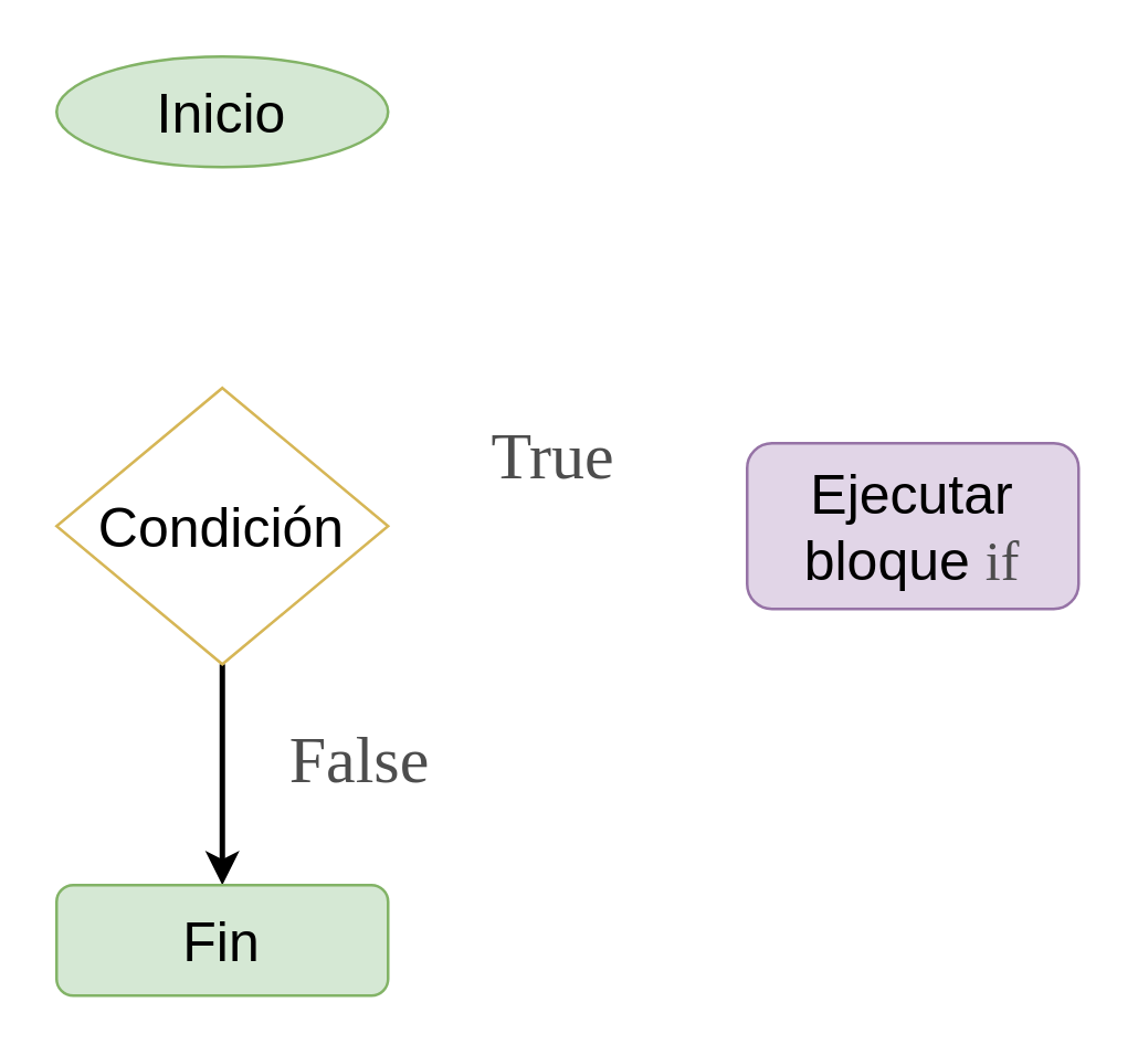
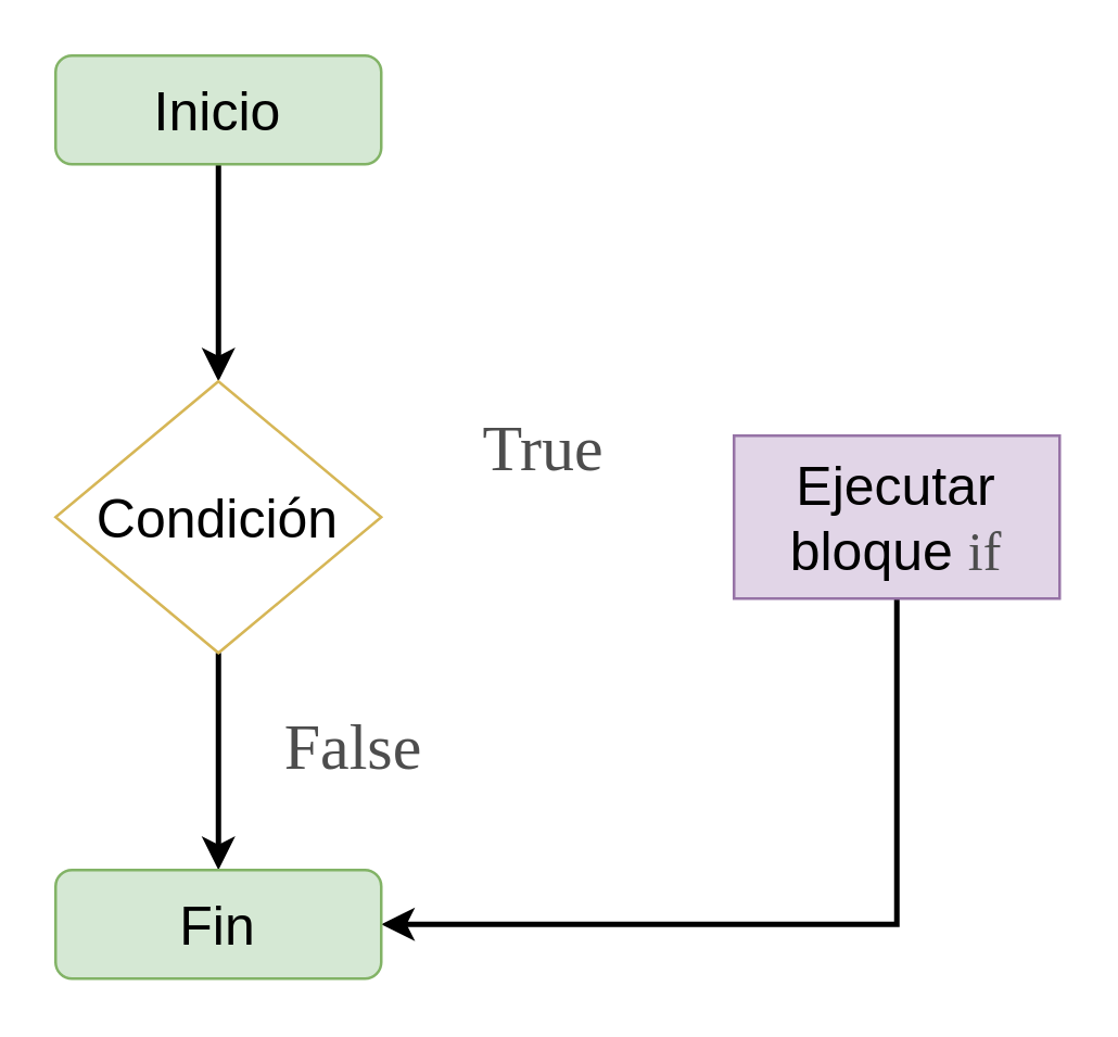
  <mxCell id="0" />
  <mxCell id="1" parent="0" />
- <mxCell id="3" value="&lt;font face=&quot;Helvetica&quot; color=&quot;#000000&quot;&gt;Inicio&lt;/font&gt;" style="ellipse;whiteSpace=wrap;html=1;fontFamily=Cascadia Code;fontSource=https%3A%2F%2Ffonts.googleapis.com%2Fcss%3Ffamily%3DCascadia%2BCode;fontSize=20;fillColor=#d5e8d4;strokeColor=#82b366;" vertex="1" parent="1"><mxGeometry x="20" y="20" width="120" height="40" as="geometry" /></mxCell>
+ <mxCell id="2" value="" style="edgeStyle=orthogonalEdgeStyle;rounded=0;orthogonalLoop=1;jettySize=auto;html=1;fontFamily=Helvetica;fontSize=20;fontColor=#000000;strokeWidth=2;" edge="1" parent="1" source="3" target="5"><mxGeometry relative="1" as="geometry" /></mxCell>
+ <mxCell id="3" value="&lt;font face=&quot;Helvetica&quot; color=&quot;#000000&quot;&gt;Inicio&lt;/font&gt;" style="rounded=1;whiteSpace=wrap;html=1;fontFamily=Cascadia Code;fontSource=https%3A%2F%2Ffonts.googleapis.com%2Fcss%3Ffamily%3DCascadia%2BCode;fontSize=20;fillColor=#d5e8d4;strokeColor=#82b366;" vertex="1" parent="1"><mxGeometry x="20" y="20" width="120" height="40" as="geometry" /></mxCell>
  <mxCell id="4" style="edgeStyle=orthogonalEdgeStyle;rounded=0;orthogonalLoop=1;jettySize=auto;html=1;exitX=0.5;exitY=1;exitDx=0;exitDy=0;fontFamily=Cascadia Code;fontSource=https%3A%2F%2Ffonts.googleapis.com%2Fcss%3Ffamily%3DCascadia%2BCode;fontSize=20;fontColor=#4D4D4D;strokeWidth=2;" edge="1" parent="1" source="5"><mxGeometry relative="1" as="geometry"><mxPoint x="80" y="320" as="targetPoint" /></mxGeometry></mxCell>
  <mxCell id="5" value="&lt;font face=&quot;Helvetica&quot; color=&quot;#000000&quot;&gt;Condición&lt;/font&gt;" style="rhombus;whiteSpace=wrap;html=1;fontFamily=Cascadia Code;fontSource=https%3A%2F%2Ffonts.googleapis.com%2Fcss%3Ffamily%3DCascadia%2BCode;fontSize=20;fillColor=#ffffff;strokeColor=#d6b656;" vertex="1" parent="1"><mxGeometry x="20" y="140" width="120" height="100" as="geometry" /></mxCell>
- <mxCell id="7" value="Ejecutar bloque &lt;font face=&quot;Cascadia Code&quot; data-font-src=&quot;https://fonts.googleapis.com/css?family=Cascadia+Code&quot; color=&quot;#4d4d4d&quot;&gt;if&lt;/font&gt;" style="whiteSpace=wrap;html=1;fontFamily=Helvetica;fontSize=20;fillColor=#e1d5e7;strokeColor=#9673a6;rounded=1;" vertex="1" parent="1"><mxGeometry x="270" y="160" width="120" height="60" as="geometry" /></mxCell>
+ <mxCell id="6" style="edgeStyle=orthogonalEdgeStyle;rounded=0;orthogonalLoop=1;jettySize=auto;html=1;exitX=0.5;exitY=1;exitDx=0;exitDy=0;entryX=1;entryY=0.5;entryDx=0;entryDy=0;fontFamily=Cascadia Code;fontSource=https%3A%2F%2Ffonts.googleapis.com%2Fcss%3Ffamily%3DCascadia%2BCode;fontSize=20;fontColor=#4D4D4D;endArrow=classic;endFill=1;strokeWidth=2;" edge="1" parent="1" source="7" target="9"><mxGeometry relative="1" as="geometry" /></mxCell>
+ <mxCell id="7" value="Ejecutar bloque &lt;font face=&quot;Cascadia Code&quot; data-font-src=&quot;https://fonts.googleapis.com/css?family=Cascadia+Code&quot; color=&quot;#4d4d4d&quot;&gt;if&lt;/font&gt;" style="rounded=0;whiteSpace=wrap;html=1;fontFamily=Helvetica;fontSize=20;fillColor=#e1d5e7;strokeColor=#9673a6;" vertex="1" parent="1"><mxGeometry x="270" y="160" width="120" height="60" as="geometry" /></mxCell>
  <mxCell id="8" value="&lt;font style=&quot;font-size: 24px&quot;&gt;True&lt;/font&gt;" style="text;html=1;strokeColor=none;fillColor=none;align=center;verticalAlign=middle;whiteSpace=wrap;rounded=0;fontFamily=Cascadia Code;fontSource=https%3A%2F%2Ffonts.googleapis.com%2Fcss%3Ffamily%3DCascadia%2BCode;fontSize=20;fontColor=#4D4D4D;" vertex="1" parent="1"><mxGeometry x="170" y="150" width="60" height="30" as="geometry" /></mxCell>
  <mxCell id="9" value="&lt;font face=&quot;Helvetica&quot; color=&quot;#000000&quot;&gt;Fin&lt;/font&gt;" style="rounded=1;whiteSpace=wrap;html=1;fontFamily=Cascadia Code;fontSource=https%3A%2F%2Ffonts.googleapis.com%2Fcss%3Ffamily%3DCascadia%2BCode;fontSize=20;fillColor=#d5e8d4;strokeColor=#82b366;" vertex="1" parent="1"><mxGeometry x="20" y="320" width="120" height="40" as="geometry" /></mxCell>
  <mxCell id="10" value="&lt;font style=&quot;font-size: 24px&quot;&gt;False&lt;/font&gt;" style="text;html=1;strokeColor=none;fillColor=none;align=center;verticalAlign=middle;whiteSpace=wrap;rounded=0;fontFamily=Cascadia Code;fontSource=https%3A%2F%2Ffonts.googleapis.com%2Fcss%3Ffamily%3DCascadia%2BCode;fontSize=20;fontColor=#4D4D4D;" vertex="1" parent="1"><mxGeometry x="100" y="260" width="60" height="30" as="geometry" /></mxCell>
